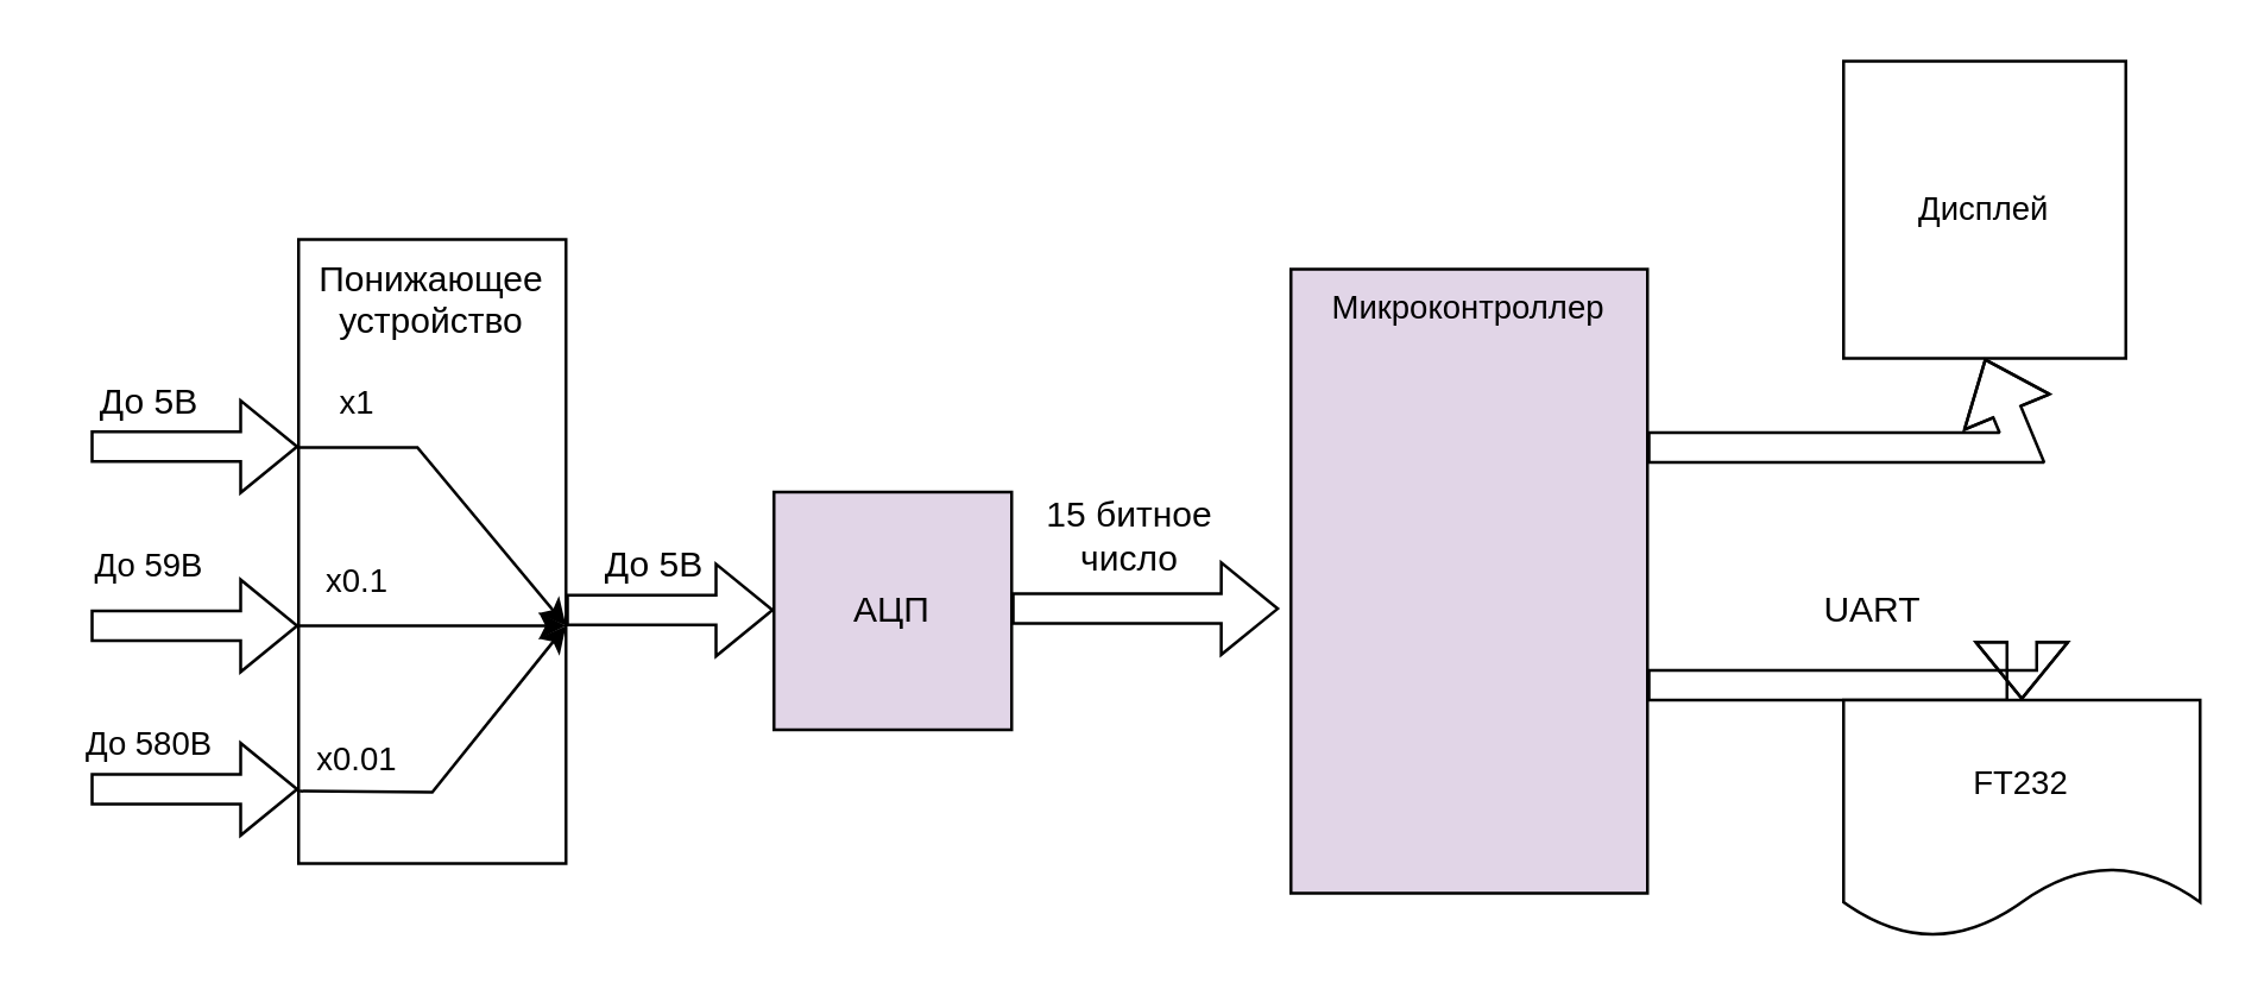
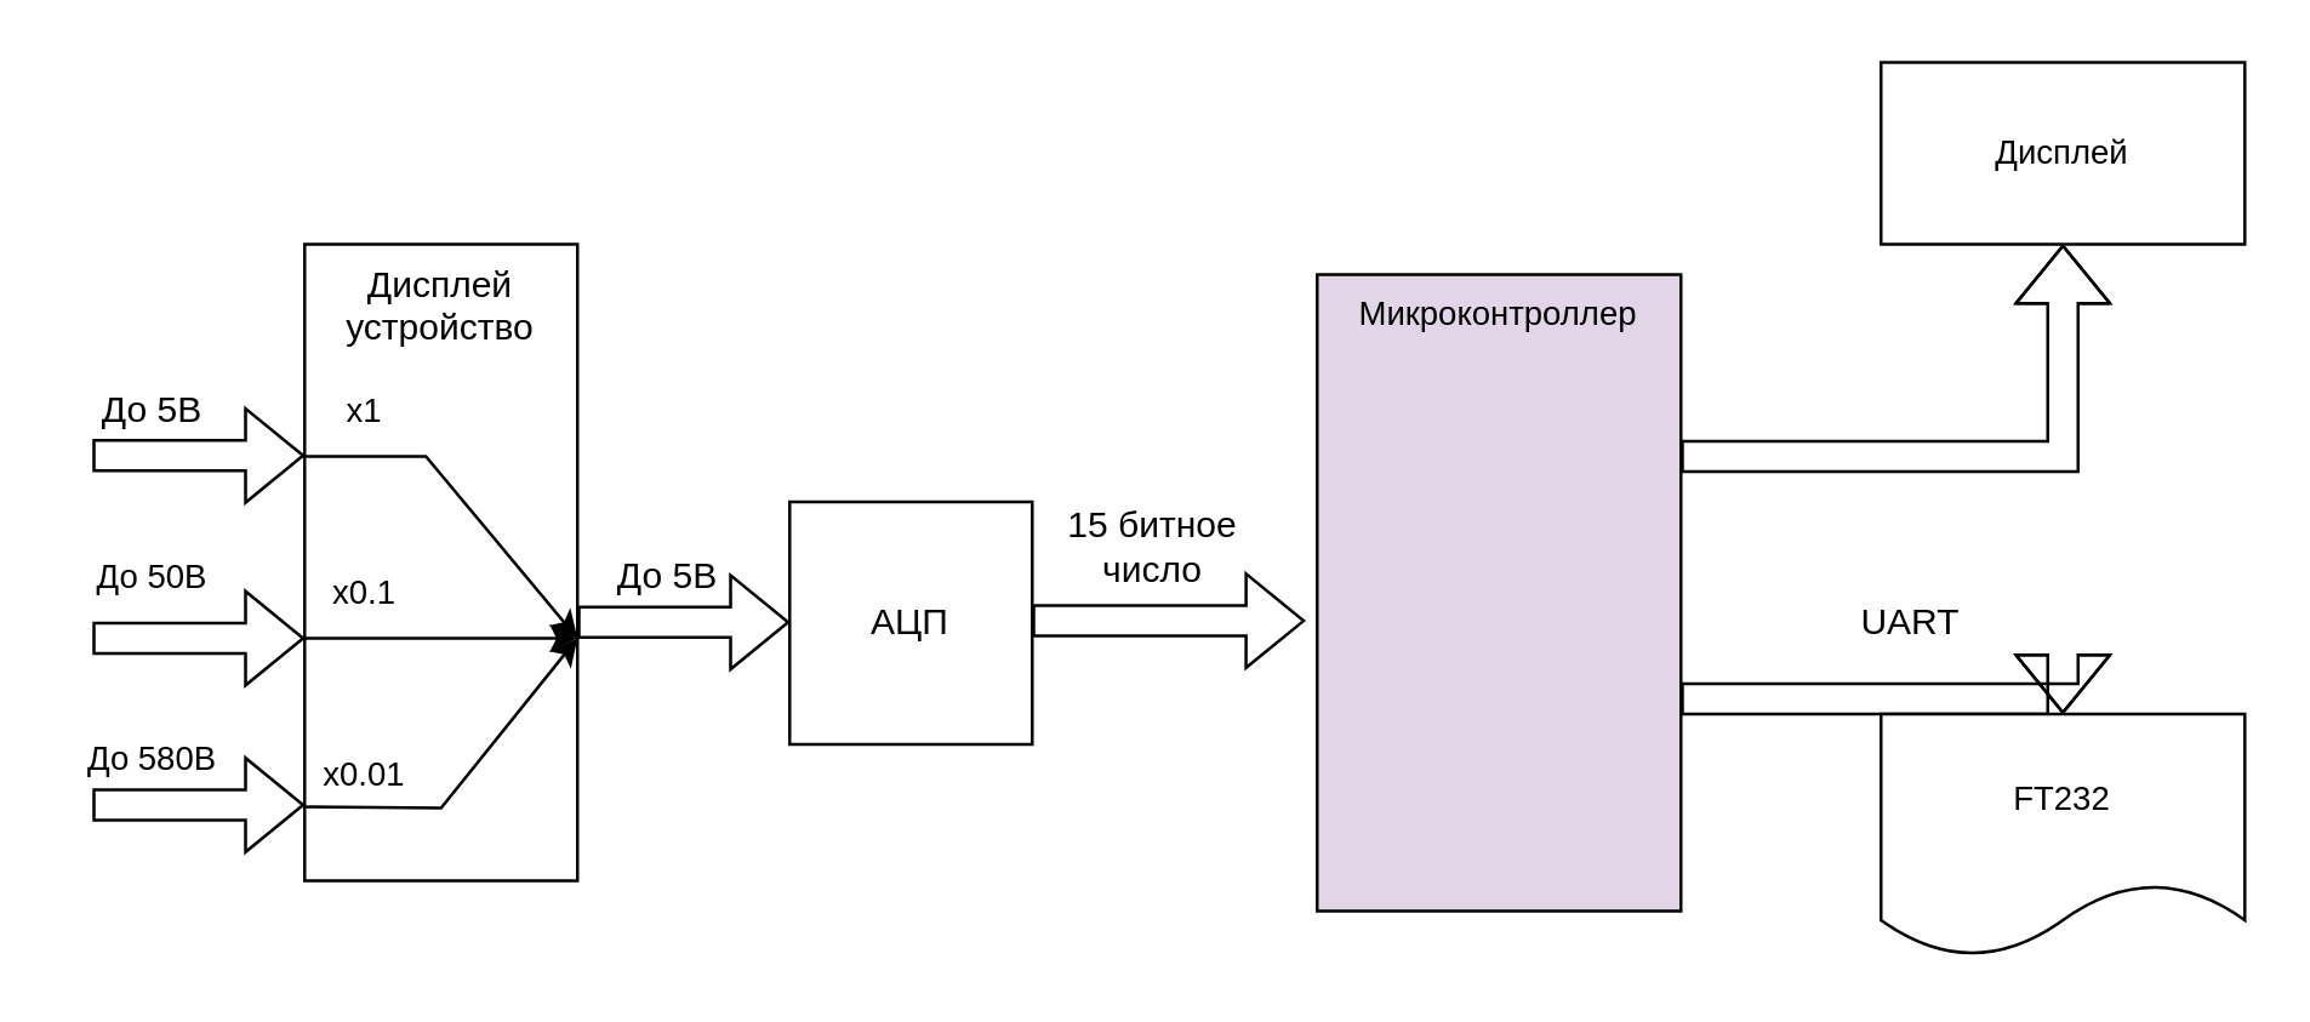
  <mxCell id="0" />
  <mxCell id="1" parent="0" />
- <mxCell id="2" value="АЦП" style="whiteSpace=wrap;html=1;aspect=fixed;fillColor=#e1d5e7;" vertex="1" parent="1"><mxGeometry x="260" y="165" width="80" height="80" as="geometry" /></mxCell>
+ <mxCell id="2" value="АЦП" style="whiteSpace=wrap;html=1;aspect=fixed;" vertex="1" parent="1"><mxGeometry x="260" y="165" width="80" height="80" as="geometry" /></mxCell>
  <mxCell id="3" value="" style="shape=flexArrow;endArrow=classic;html=1;rounded=0;" edge="1" parent="1"><mxGeometry width="50" height="50" relative="1" as="geometry"><mxPoint x="190" y="204.71" as="sourcePoint" /><mxPoint x="260" y="204.71" as="targetPoint" /></mxGeometry></mxCell>
  <mxCell id="4" value="До 5В" style="text;html=1;strokeColor=none;fillColor=none;align=center;verticalAlign=middle;whiteSpace=wrap;rounded=0;" vertex="1" parent="1"><mxGeometry x="190" y="175" width="60" height="30" as="geometry" /></mxCell>
- <mxCell id="5" value="Понижающее&lt;br&gt;устройство" style="rounded=0;whiteSpace=wrap;html=1;align=center;verticalAlign=top;" vertex="1" parent="1"><mxGeometry x="100" y="80" width="90" height="210" as="geometry" /></mxCell>
+ <mxCell id="5" value="Дисплей&lt;br&gt;устройство" style="rounded=0;whiteSpace=wrap;html=1;align=center;verticalAlign=top;" vertex="1" parent="1"><mxGeometry x="100" y="80" width="90" height="210" as="geometry" /></mxCell>
  <mxCell id="6" value="" style="shape=flexArrow;endArrow=classic;html=1;rounded=0;" edge="1" parent="1"><mxGeometry width="50" height="50" relative="1" as="geometry"><mxPoint x="30" y="210" as="sourcePoint" /><mxPoint x="100" y="210" as="targetPoint" /></mxGeometry></mxCell>
- <mxCell id="7" value="&lt;font style=&quot;font-size: 11px;&quot;&gt;До 59В&lt;/font&gt;" style="text;html=1;strokeColor=none;fillColor=none;align=center;verticalAlign=middle;whiteSpace=wrap;rounded=0;" vertex="1" parent="1"><mxGeometry y="175" width="60" height="30" as="geometry" x="20" /></mxCell>
+ <mxCell id="7" value="&lt;font style=&quot;font-size: 11px;&quot;&gt;До 50В&lt;/font&gt;" style="text;html=1;strokeColor=none;fillColor=none;align=center;verticalAlign=middle;whiteSpace=wrap;rounded=0;" vertex="1" parent="1"><mxGeometry y="175" width="60" height="30" as="geometry" x="20" /></mxCell>
  <mxCell id="8" value="" style="shape=flexArrow;endArrow=classic;html=1;rounded=0;" edge="1" parent="1"><mxGeometry width="50" height="50" relative="1" as="geometry"><mxPoint x="30" y="149.71" as="sourcePoint" /><mxPoint x="100" y="149.71" as="targetPoint" /></mxGeometry></mxCell>
  <mxCell id="9" value="До 5В" style="text;html=1;strokeColor=none;fillColor=none;align=center;verticalAlign=middle;whiteSpace=wrap;rounded=0;" vertex="1" parent="1"><mxGeometry y="120" width="60" height="30" as="geometry" x="20" /></mxCell>
  <mxCell id="10" value="&lt;font style=&quot;font-size: 11px;&quot;&gt;До 580В&lt;/font&gt;" style="text;html=1;strokeColor=none;fillColor=none;align=center;verticalAlign=middle;whiteSpace=wrap;rounded=0;" vertex="1" parent="1"><mxGeometry y="235" width="60" height="30" as="geometry" x="20" /></mxCell>
  <mxCell id="11" value="" style="shape=flexArrow;endArrow=none;html=1;rounded=0;" edge="1" parent="1" target="10"><mxGeometry width="50" height="50" relative="1" as="geometry"><mxPoint x="30" y="264.71" as="sourcePoint" /><mxPoint x="100" y="264.71" as="targetPoint" /></mxGeometry></mxCell>
  <mxCell id="12" value="" style="shape=flexArrow;endArrow=classic;html=1;rounded=0;" edge="1" parent="1"><mxGeometry width="50" height="50" relative="1" as="geometry"><mxPoint x="30" y="265" as="sourcePoint" /><mxPoint x="100" y="265" as="targetPoint" /></mxGeometry></mxCell>
  <mxCell id="13" value="" style="endArrow=classic;html=1;rounded=0;fontSize=11;entryX=1;entryY=0.619;entryDx=0;entryDy=0;entryPerimeter=0;" edge="1" parent="1" target="5"><mxGeometry width="50" height="50" relative="1" as="geometry"><mxPoint x="100" y="150" as="sourcePoint" /><mxPoint x="350" y="180" as="targetPoint" /><Array as="points"><mxPoint x="140" y="150" /></Array></mxGeometry></mxCell>
  <mxCell id="14" value="" style="endArrow=classic;html=1;rounded=0;fontSize=11;entryX=1;entryY=0.619;entryDx=0;entryDy=0;entryPerimeter=0;" edge="1" parent="1" target="5"><mxGeometry width="50" height="50" relative="1" as="geometry"><mxPoint x="100" y="210" as="sourcePoint" /><mxPoint x="350" y="180" as="targetPoint" /></mxGeometry></mxCell>
  <mxCell id="15" value="" style="endArrow=classic;html=1;rounded=0;fontSize=11;exitX=0.004;exitY=0.884;exitDx=0;exitDy=0;exitPerimeter=0;" edge="1" parent="1" source="5"><mxGeometry width="50" height="50" relative="1" as="geometry"><mxPoint x="100" y="260" as="sourcePoint" /><mxPoint x="190" y="210" as="targetPoint" /><Array as="points"><mxPoint x="145" y="266" /></Array></mxGeometry></mxCell>
  <mxCell id="16" value="x1&lt;span style=&quot;color: rgba(0, 0, 0, 0); font-family: monospace; font-size: 0px; text-align: start;&quot;&gt;%3CmxGraphModel%3E%3Croot%3E%3CmxCell%20id%3D%220%22%2F%3E%3CmxCell%20id%3D%221%22%20parent%3D%220%22%2F%3E%3CmxCell%20id%3D%222%22%20value%3D%22%22%20style%3D%22shape%3DflexArrow%3BendArrow%3Dclassic%3Bhtml%3D1%3Brounded%3D0%3B%22%20edge%3D%221%22%20parent%3D%221%22%3E%3CmxGeometry%20width%3D%2250%22%20height%3D%2250%22%20relative%3D%221%22%20as%3D%22geometry%22%3E%3CmxPoint%20y%3D%22219.43%22%20as%3D%22sourcePoint%22%2F%3E%3CmxPoint%20x%3D%2270%22%20y%3D%22219.43%22%20as%3D%22targetPoint%22%2F%3E%3C%2FmxGeometry%3E%3C%2FmxCell%3E%3C%2Froot%3E%3C%2FmxGraphModel%3E&lt;/span&gt;" style="text;html=1;strokeColor=none;fillColor=none;align=center;verticalAlign=middle;whiteSpace=wrap;rounded=0;fontSize=11;" vertex="1" parent="1"><mxGeometry x="90" y="120" width="60" height="30" as="geometry" /></mxCell>
  <mxCell id="17" value="x0.1&lt;span style=&quot;color: rgba(0, 0, 0, 0); font-family: monospace; font-size: 0px; text-align: start;&quot;&gt;%3CmxGraphModel%3E%3Croot%3E%3CmxCell%20id%3D%220%22%2F%3E%3CmxCell%20id%3D%221%22%20parent%3D%220%22%2F%3E%3CmxCell%20id%3D%222%22%20value%3D%22%22%20style%3D%22shape%3DflexArrow%3BendArrow%3Dclassic%3Bhtml%3D1%3Brounded%3D0%3B%22%20edge%3D%221%22%20parent%3D%221%22%3E%3CmxGeometry%20width%3D%2250%22%20height%3D%2250%22%20relative%3D%221%22%20as%3D%22geometry%22%3E%3CmxPoint%20y%3D%22219.43%22%20as%3D%22sourcePoint%22%2F%3E%3CmxPoint%20x%3D%2270%22%20y%3D%22219.43%22%20as%3D%22targetPoint%22%2F%3E%3C%2FmxGeometry%3E%3C%2FmxCell%3E%3C%2Froot%3E%3C%2FmxGraphModel%3E&lt;/span&gt;" style="text;html=1;strokeColor=none;fillColor=none;align=center;verticalAlign=middle;whiteSpace=wrap;rounded=0;fontSize=11;" vertex="1" parent="1"><mxGeometry x="90" y="180" width="60" height="30" as="geometry" /></mxCell>
  <mxCell id="18" value="x0.01&lt;span style=&quot;color: rgba(0, 0, 0, 0); font-family: monospace; font-size: 0px; text-align: start;&quot;&gt;%3CmxGraphModel%3E%3Croot%3E%3CmxCell%20id%3D%220%22%2F%3E%3CmxCell%20id%3D%221%22%20parent%3D%220%22%2F%3E%3CmxCell%20id%3D%222%22%20value%3D%22%22%20style%3D%22shape%3DflexArrow%3BendArrow%3Dclassic%3Bhtml%3D1%3Brounded%3D0%3B%22%20edge%3D%221%22%20parent%3D%221%22%3E%3CmxGeometry%20width%3D%2250%22%20height%3D%2250%22%20relative%3D%221%22%20as%3D%22geometry%22%3E%3CmxPoint%20y%3D%22219.43%22%20as%3D%22sourcePoint%22%2F%3E%3CmxPoint%20x%3D%2270%22%20y%3D%22219.43%22%20as%3D%22targetPoint%22%2F%3E%3C%2FmxGeometry%3E%3C%2FmxCell%3E%3C%2Froot%3E%3C%2FmxGraphModel%0.&lt;/span&gt;" style="text;html=1;strokeColor=none;fillColor=none;align=center;verticalAlign=middle;whiteSpace=wrap;rounded=0;fontSize=11;" vertex="1" parent="1"><mxGeometry x="90" y="240" width="60" height="30" as="geometry" /></mxCell>
  <mxCell id="19" value="Микроконтроллер" style="rounded=0;whiteSpace=wrap;html=1;fontSize=11;verticalAlign=top;fillColor=#e1d5e7;" vertex="1" parent="1"><mxGeometry x="434" y="90" width="120" height="210" as="geometry" /></mxCell>
  <mxCell id="20" value="" style="shape=flexArrow;endArrow=classic;html=1;rounded=0;entryX=-0.033;entryY=0.544;entryDx=0;entryDy=0;entryPerimeter=0;" edge="1" parent="1" target="19"><mxGeometry width="50" height="50" relative="1" as="geometry"><mxPoint x="340" y="204.17" as="sourcePoint" /><mxPoint x="410" y="204.17" as="targetPoint" /></mxGeometry></mxCell>
  <mxCell id="21" value="15 битное число" style="text;html=1;strokeColor=none;fillColor=none;align=center;verticalAlign=middle;whiteSpace=wrap;rounded=0;" vertex="1" parent="1"><mxGeometry x="350" y="165" width="60" height="30" as="geometry" /></mxCell>
- <mxCell id="22" value="Дисплей" style="rounded=0;whiteSpace=wrap;html=1;fontSize=11;" vertex="1" parent="1"><mxGeometry x="620" y="20" width="95" height="100" as="geometry" /></mxCell>
+ <mxCell id="22" value="Дисплей" style="rounded=0;whiteSpace=wrap;html=1;fontSize=11;" vertex="1" parent="1"><mxGeometry x="620" y="20" width="120" height="60" as="geometry" /></mxCell>
  <mxCell id="23" value="" style="shape=flexArrow;endArrow=classic;html=1;rounded=0;fontSize=11;entryX=0.5;entryY=1;entryDx=0;entryDy=0;" edge="1" parent="1" target="22"><mxGeometry width="50" height="50" relative="1" as="geometry"><mxPoint x="554" y="150" as="sourcePoint" /><mxPoint x="700" y="150" as="targetPoint" /><Array as="points"><mxPoint x="680" y="150" /></Array></mxGeometry></mxCell>
  <mxCell id="24" value="" style="shape=flexArrow;endArrow=classic;html=1;rounded=0;fontSize=11;entryX=0.5;entryY=0;entryDx=0;entryDy=0;" edge="1" parent="1" target="26"><mxGeometry width="50" height="50" relative="1" as="geometry"><mxPoint x="554" y="230" as="sourcePoint" /><mxPoint x="680" y="230" as="targetPoint" /><Array as="points"><mxPoint x="680" y="230" /></Array></mxGeometry></mxCell>
  <mxCell id="25" value="UART" style="text;html=1;strokeColor=none;fillColor=none;align=center;verticalAlign=middle;whiteSpace=wrap;rounded=0;" vertex="1" parent="1"><mxGeometry x="600" y="190" width="60" height="30" as="geometry" /></mxCell>
  <mxCell id="26" value="FT232" style="shape=document;whiteSpace=wrap;html=1;boundedLbl=1;fontSize=11;" vertex="1" parent="1"><mxGeometry x="620" y="235" width="120" height="80" as="geometry" /></mxCell>
